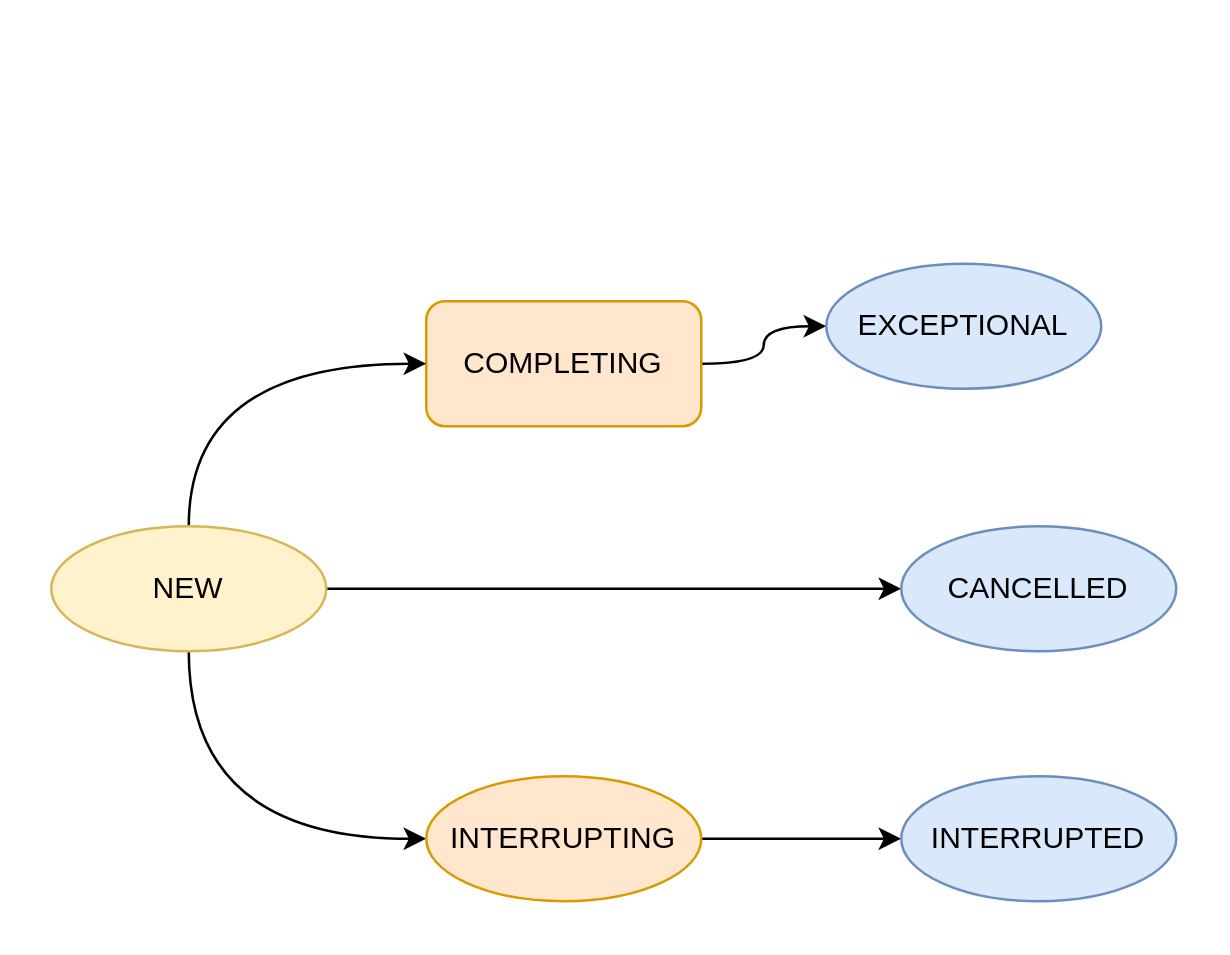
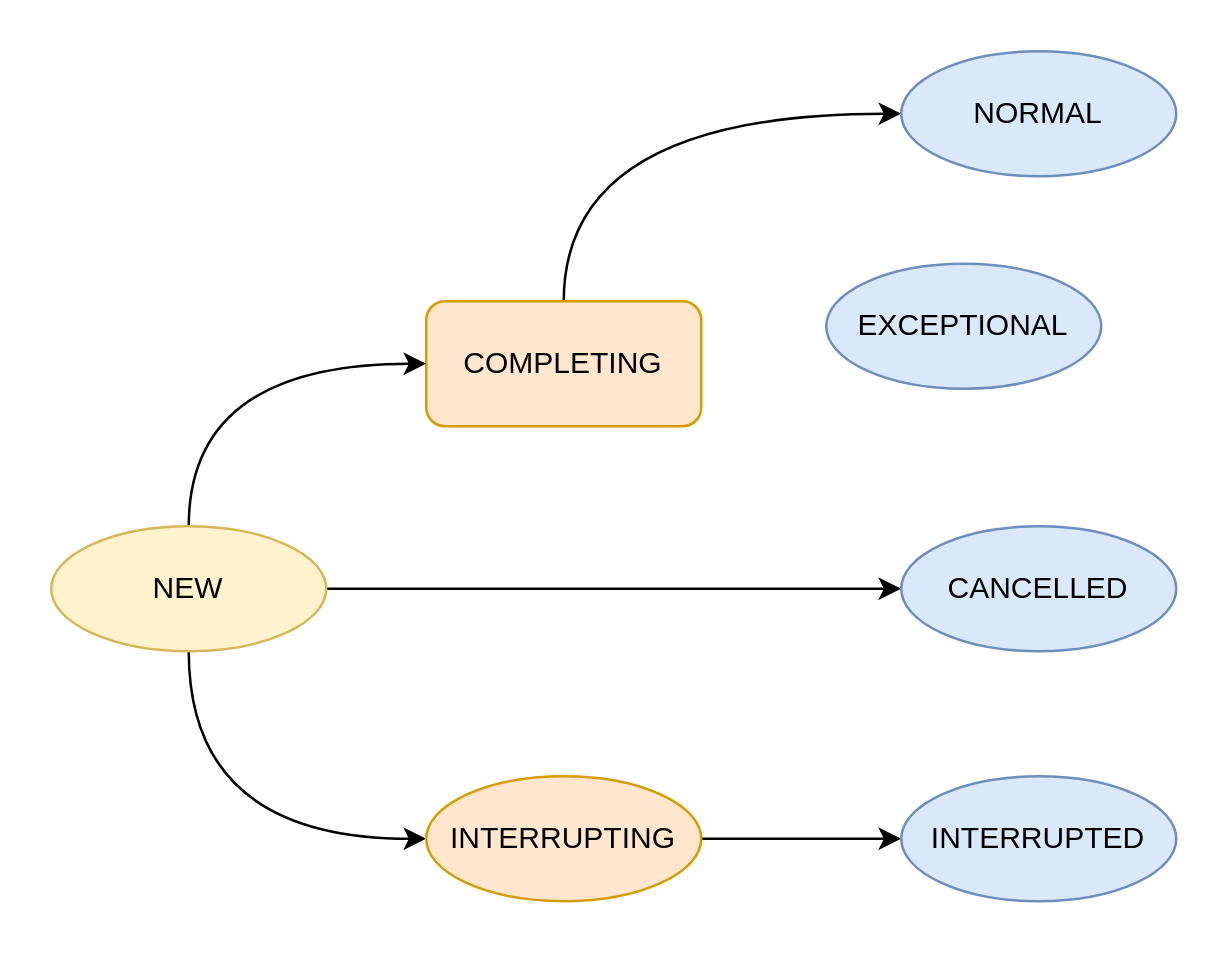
  <mxCell id="0" />
  <mxCell id="1" parent="0" />
- <mxCell id="2" style="edgeStyle=orthogonalEdgeStyle;curved=1;rounded=0;orthogonalLoop=1;jettySize=auto;html=1;exitX=1;exitY=0.5;exitDx=0;exitDy=0;entryX=0;entryY=0.5;entryDx=0;entryDy=0;" edge="1" parent="1" source="4" target="10"><mxGeometry relative="1" as="geometry" /></mxCell>
+ <mxCell id="3" style="edgeStyle=orthogonalEdgeStyle;rounded=0;orthogonalLoop=1;jettySize=auto;html=1;exitX=0.5;exitY=0;exitDx=0;exitDy=0;entryX=0;entryY=0.5;entryDx=0;entryDy=0;elbow=vertical;curved=1;" edge="1" parent="1" source="4" target="9"><mxGeometry relative="1" as="geometry" /></mxCell>
  <mxCell id="4" value="COMPLETING" style="whiteSpace=wrap;html=1;fillColor=#ffe6cc;strokeColor=#d79b00;rounded=1;" vertex="1" parent="1"><mxGeometry x="170" y="120" width="110" height="50" as="geometry" /></mxCell>
  <mxCell id="5" style="rounded=0;orthogonalLoop=1;jettySize=auto;html=1;exitX=0.5;exitY=0;exitDx=0;exitDy=0;entryX=0;entryY=0.5;entryDx=0;entryDy=0;edgeStyle=orthogonalEdgeStyle;elbow=vertical;curved=1;" edge="1" parent="1" source="8" target="4"><mxGeometry relative="1" as="geometry" /></mxCell>
  <mxCell id="6" style="edgeStyle=orthogonalEdgeStyle;curved=1;rounded=0;orthogonalLoop=1;jettySize=auto;html=1;exitX=0.5;exitY=1;exitDx=0;exitDy=0;entryX=0;entryY=0.5;entryDx=0;entryDy=0;" edge="1" parent="1" source="8" target="13"><mxGeometry relative="1" as="geometry" /></mxCell>
  <mxCell id="7" style="edgeStyle=orthogonalEdgeStyle;curved=1;rounded=0;orthogonalLoop=1;jettySize=auto;html=1;exitX=1;exitY=0.5;exitDx=0;exitDy=0;entryX=0;entryY=0.5;entryDx=0;entryDy=0;" edge="1" parent="1" source="8" target="11"><mxGeometry relative="1" as="geometry" /></mxCell>
  <mxCell id="8" value="NEW" style="ellipse;whiteSpace=wrap;html=1;fillColor=#fff2cc;strokeColor=#d6b656;" vertex="1" parent="1"><mxGeometry x="20" y="210" width="110" height="50" as="geometry" /></mxCell>
+ <mxCell id="9" value="NORMAL" style="ellipse;whiteSpace=wrap;html=1;fillColor=#dae8fc;strokeColor=#6c8ebf;" vertex="1" parent="1"><mxGeometry x="360" y="20" width="110" height="50" as="geometry" /></mxCell>
  <mxCell id="10" value="EXCEPTIONAL" style="ellipse;whiteSpace=wrap;html=1;fillColor=#dae8fc;strokeColor=#6c8ebf;" vertex="1" parent="1"><mxGeometry x="330" y="105" width="110" height="50" as="geometry" /></mxCell>
  <mxCell id="11" value="CANCELLED" style="ellipse;whiteSpace=wrap;html=1;fillColor=#dae8fc;strokeColor=#6c8ebf;" vertex="1" parent="1"><mxGeometry x="360" y="210" width="110" height="50" as="geometry" /></mxCell>
  <mxCell id="12" style="edgeStyle=orthogonalEdgeStyle;curved=1;rounded=0;orthogonalLoop=1;jettySize=auto;html=1;exitX=1;exitY=0.5;exitDx=0;exitDy=0;entryX=0;entryY=0.5;entryDx=0;entryDy=0;" edge="1" parent="1" source="13" target="14"><mxGeometry relative="1" as="geometry" /></mxCell>
  <mxCell id="13" value="INTERRUPTING" style="ellipse;whiteSpace=wrap;html=1;fillColor=#ffe6cc;strokeColor=#d79b00;" vertex="1" parent="1"><mxGeometry x="170" y="310" width="110" height="50" as="geometry" /></mxCell>
  <mxCell id="14" value="INTERRUPTED" style="ellipse;whiteSpace=wrap;html=1;fillColor=#dae8fc;strokeColor=#6c8ebf;" vertex="1" parent="1"><mxGeometry x="360" y="310" width="110" height="50" as="geometry" /></mxCell>
